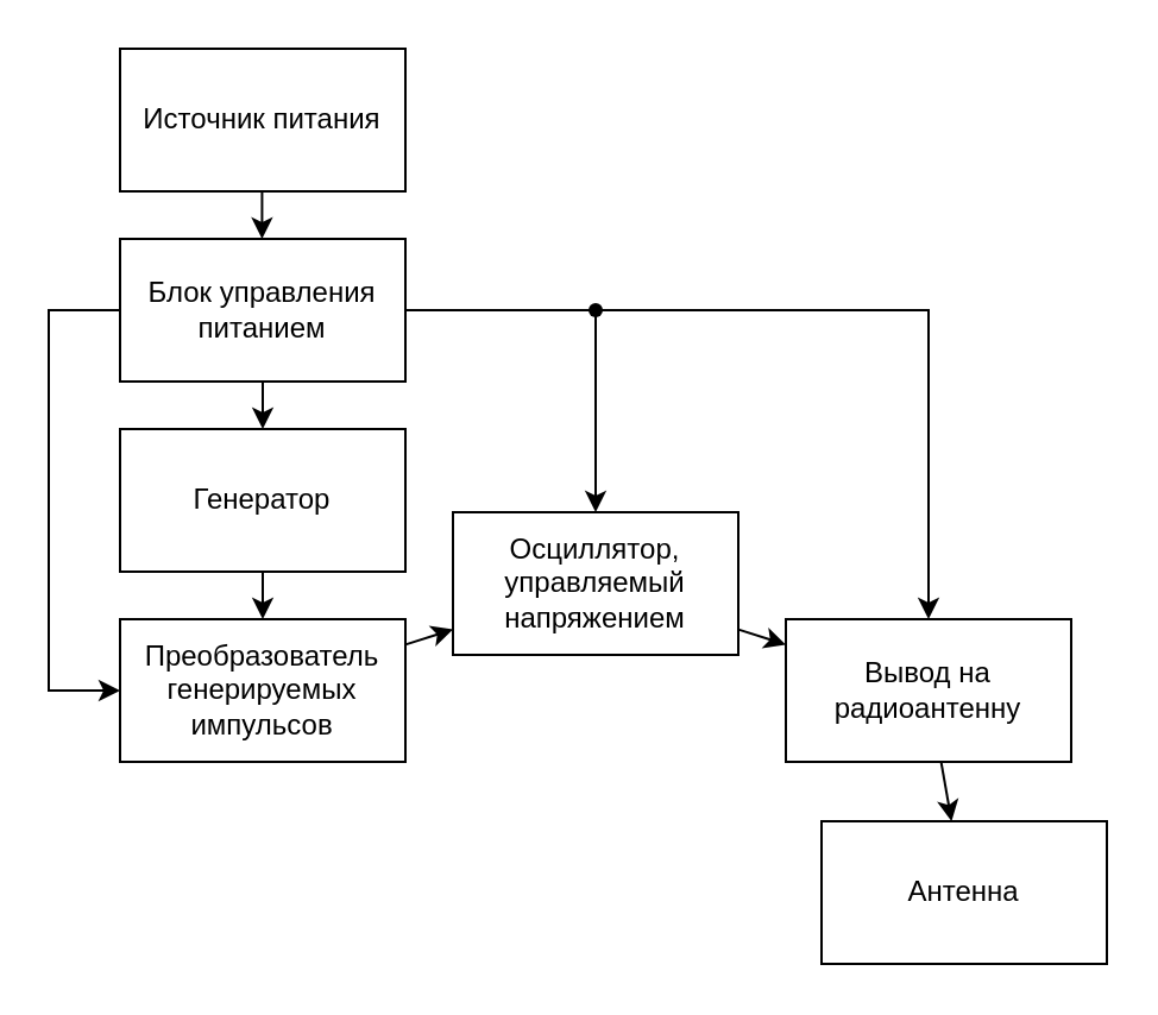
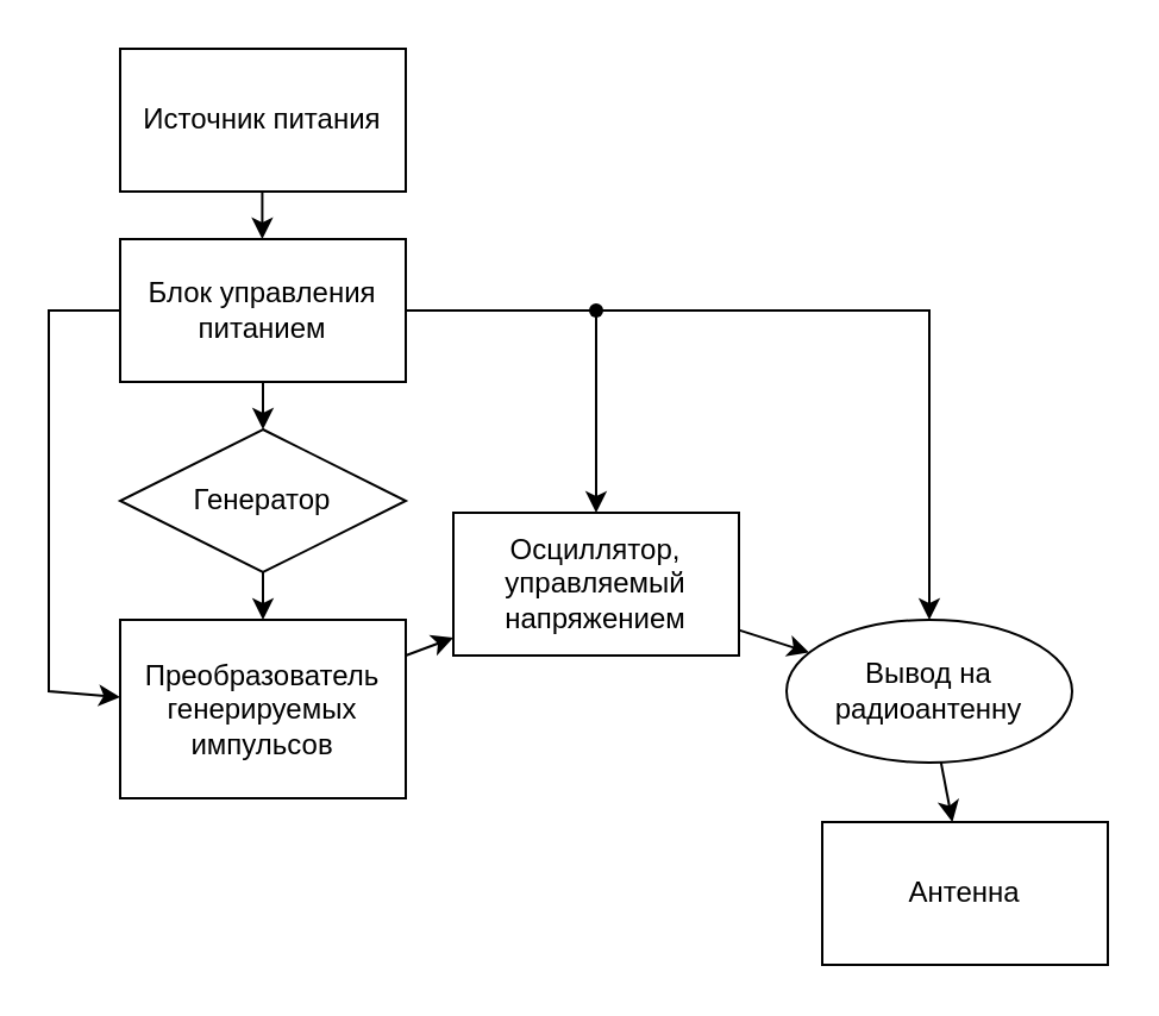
  <mxCell id="0" />
  <mxCell id="1" parent="0" />
  <mxCell id="2" value="Источник питания" style="rounded=0;whiteSpace=wrap;html=1;" vertex="1" parent="1"><mxGeometry x="50" y="20" width="120" height="60" as="geometry" /></mxCell>
  <mxCell id="3" value="Блок управления питанием" style="rounded=0;whiteSpace=wrap;html=1;" vertex="1" parent="1"><mxGeometry x="50" y="100" width="120" height="60" as="geometry" /></mxCell>
- <mxCell id="4" value="Генератор" style="rounded=0;whiteSpace=wrap;html=1;" vertex="1" parent="1"><mxGeometry x="50" y="180" width="120" height="60" as="geometry" /></mxCell>
- <mxCell id="5" value="Преобразователь генерируемых импульсов" style="rounded=0;whiteSpace=wrap;html=1;" vertex="1" parent="1"><mxGeometry x="50" y="260" width="120" height="60" as="geometry" /></mxCell>
+ <mxCell id="4" value="Генератор" style="rhombus;whiteSpace=wrap;html=1;" vertex="1" parent="1"><mxGeometry x="50" y="180" width="120" height="60" as="geometry" /></mxCell>
+ <mxCell id="5" value="Преобразователь генерируемых импульсов" style="rounded=0;whiteSpace=wrap;html=1;" vertex="1" parent="1"><mxGeometry x="50" y="260" width="120" height="75" as="geometry" /></mxCell>
  <mxCell id="6" value="Осциллятор, управляемый напряжением" style="rounded=0;whiteSpace=wrap;html=1;" vertex="1" parent="1"><mxGeometry x="190" y="215" width="120" height="60" as="geometry" /></mxCell>
- <mxCell id="7" value="Вывод на радиоантенну" style="rounded=0;whiteSpace=wrap;html=1;" vertex="1" parent="1"><mxGeometry x="330" y="260" width="120" height="60" as="geometry" /></mxCell>
+ <mxCell id="7" value="Вывод на радиоантенну" style="ellipse;whiteSpace=wrap;html=1;" vertex="1" parent="1"><mxGeometry x="330" y="260" width="120" height="60" as="geometry" /></mxCell>
  <mxCell id="8" value="Антенна" style="rounded=0;whiteSpace=wrap;html=1;" vertex="1" parent="1"><mxGeometry x="345" y="345" width="120" height="60" as="geometry" /></mxCell>
  <mxCell id="9" value="" style="endArrow=classic;html=1;rounded=0;" edge="1" parent="1"><mxGeometry width="50" height="50" relative="1" as="geometry"><mxPoint x="109.71" y="80" as="sourcePoint" /><mxPoint x="109.71" y="100" as="targetPoint" /></mxGeometry></mxCell>
  <mxCell id="10" value="" style="endArrow=classic;html=1;rounded=0;" edge="1" parent="1" source="3" target="4"><mxGeometry width="50" height="50" relative="1" as="geometry"><mxPoint x="109.71" y="160" as="sourcePoint" /><mxPoint x="109.71" y="180" as="targetPoint" /></mxGeometry></mxCell>
  <mxCell id="11" value="" style="endArrow=classic;html=1;rounded=0;" edge="1" parent="1" source="4" target="5"><mxGeometry width="50" height="50" relative="1" as="geometry"><mxPoint x="109.71" y="240" as="sourcePoint" /><mxPoint x="109.71" y="260" as="targetPoint" /></mxGeometry></mxCell>
  <mxCell id="12" value="" style="endArrow=classic;html=1;rounded=0;" edge="1" parent="1" source="5" target="6"><mxGeometry width="50" height="50" relative="1" as="geometry"><mxPoint x="109.71" y="320" as="sourcePoint" /><mxPoint x="109.71" y="340" as="targetPoint" /></mxGeometry></mxCell>
  <mxCell id="13" value="" style="endArrow=classic;html=1;rounded=0;" edge="1" parent="1" source="6" target="7"><mxGeometry width="50" height="50" relative="1" as="geometry"><mxPoint x="119.71" y="330" as="sourcePoint" /><mxPoint x="119.71" y="350" as="targetPoint" /></mxGeometry></mxCell>
  <mxCell id="14" value="" style="endArrow=classic;html=1;rounded=0;" edge="1" parent="1" source="7" target="8"><mxGeometry width="50" height="50" relative="1" as="geometry"><mxPoint x="120" y="410" as="sourcePoint" /><mxPoint x="120" y="430" as="targetPoint" /></mxGeometry></mxCell>
  <mxCell id="15" value="" style="endArrow=classic;html=1;rounded=0;" edge="1" parent="1" source="3" target="5"><mxGeometry width="50" height="50" relative="1" as="geometry"><mxPoint x="120" y="170" as="sourcePoint" /><mxPoint x="120" y="190" as="targetPoint" /><Array as="points"><mxPoint x="20" y="130" /><mxPoint x="20" y="290" /></Array></mxGeometry></mxCell>
  <mxCell id="16" value="" style="shape=waypoint;sketch=0;fillStyle=solid;size=6;pointerEvents=1;points=[];fillColor=none;resizable=0;rotatable=0;perimeter=centerPerimeter;snapToPoint=1;" vertex="1" parent="1"><mxGeometry x="240" y="120" width="20" height="20" as="geometry" /></mxCell>
  <mxCell id="17" value="" style="endArrow=classic;html=1;rounded=0;exitX=0.807;exitY=0.5;exitDx=0;exitDy=0;exitPerimeter=0;" edge="1" parent="1" source="16" target="7"><mxGeometry width="50" height="50" relative="1" as="geometry"><mxPoint x="360" y="190" as="sourcePoint" /><mxPoint x="400" y="110" as="targetPoint" /><Array as="points"><mxPoint x="390" y="130" /></Array></mxGeometry></mxCell>
  <mxCell id="18" value="" style="endArrow=none;html=1;rounded=0;entryX=0.107;entryY=0.5;entryDx=0;entryDy=0;entryPerimeter=0;" edge="1" parent="1" source="3" target="16"><mxGeometry width="50" height="50" relative="1" as="geometry"><mxPoint x="170" y="110" as="sourcePoint" /><mxPoint x="220" y="60" as="targetPoint" /></mxGeometry></mxCell>
  <mxCell id="19" value="" style="endArrow=classic;html=1;rounded=0;exitX=0.779;exitY=0.529;exitDx=0;exitDy=0;exitPerimeter=0;" edge="1" parent="1" source="16" target="6"><mxGeometry width="50" height="50" relative="1" as="geometry"><mxPoint x="300" y="140" as="sourcePoint" /><mxPoint x="300" y="180" as="targetPoint" /></mxGeometry></mxCell>
